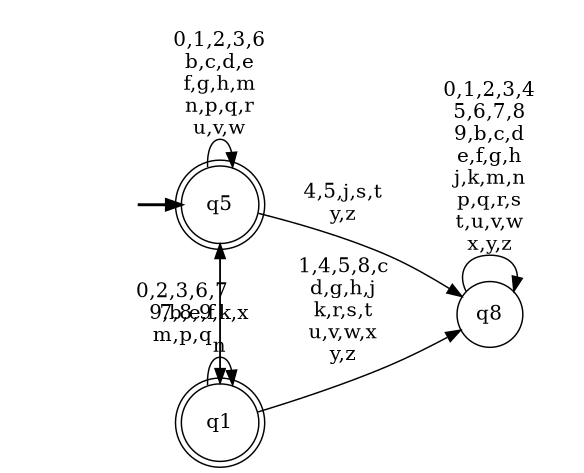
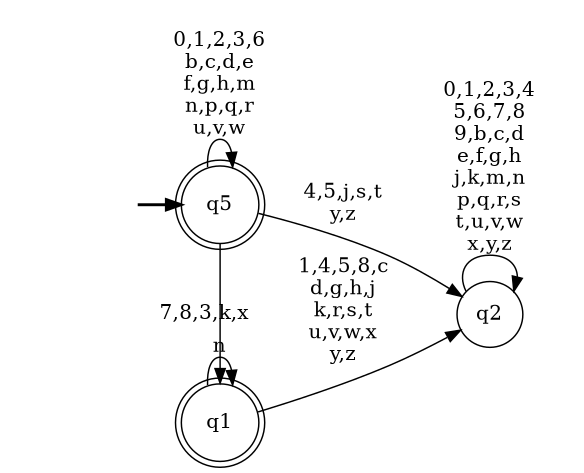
  digraph {
    rankdir=LR
    node [shape=doublecircle style="rounded,filled" color=black fillcolor=white]
    __start0 [height=0 shape=none style=invis width=0 color="" fillcolor=""]
    n2 [label=q5]
    n3 [label=q1]
-   n4 [label=q8 shape=circle style=filled]
+   n4 [label=q2 shape=circle style=filled]
    subgraph cluster_1 {
      nodesep=0.15
      ranksep=0.15
      style=invis
      __start0
      n2
    }
    __start0 -> n2 [penwidth=2]
    n2 -> n2 [label="0,1,2,3,6\nb,c,d,e\nf,g,h,m\nn,p,q,r\nu,v,w"]
-   n2 -> n3 [label="7,8,9,k,x"]
+   n2 -> n3 [label="7,8,3,k,x"]
    n2 -> n4 [label="4,5,j,s,t\ny,z"]
-   n3 -> n2 [label="0,2,3,6,7\n9,b,e,f\nm,p,q"]
    n3 -> n3 [label=n]
    n3 -> n4 [label="1,4,5,8,c\nd,g,h,j\nk,r,s,t\nu,v,w,x\ny,z"]
    n4 -> n4 [label="0,1,2,3,4\n5,6,7,8\n9,b,c,d\ne,f,g,h\nj,k,m,n\np,q,r,s\nt,u,v,w\nx,y,z"]
  }
